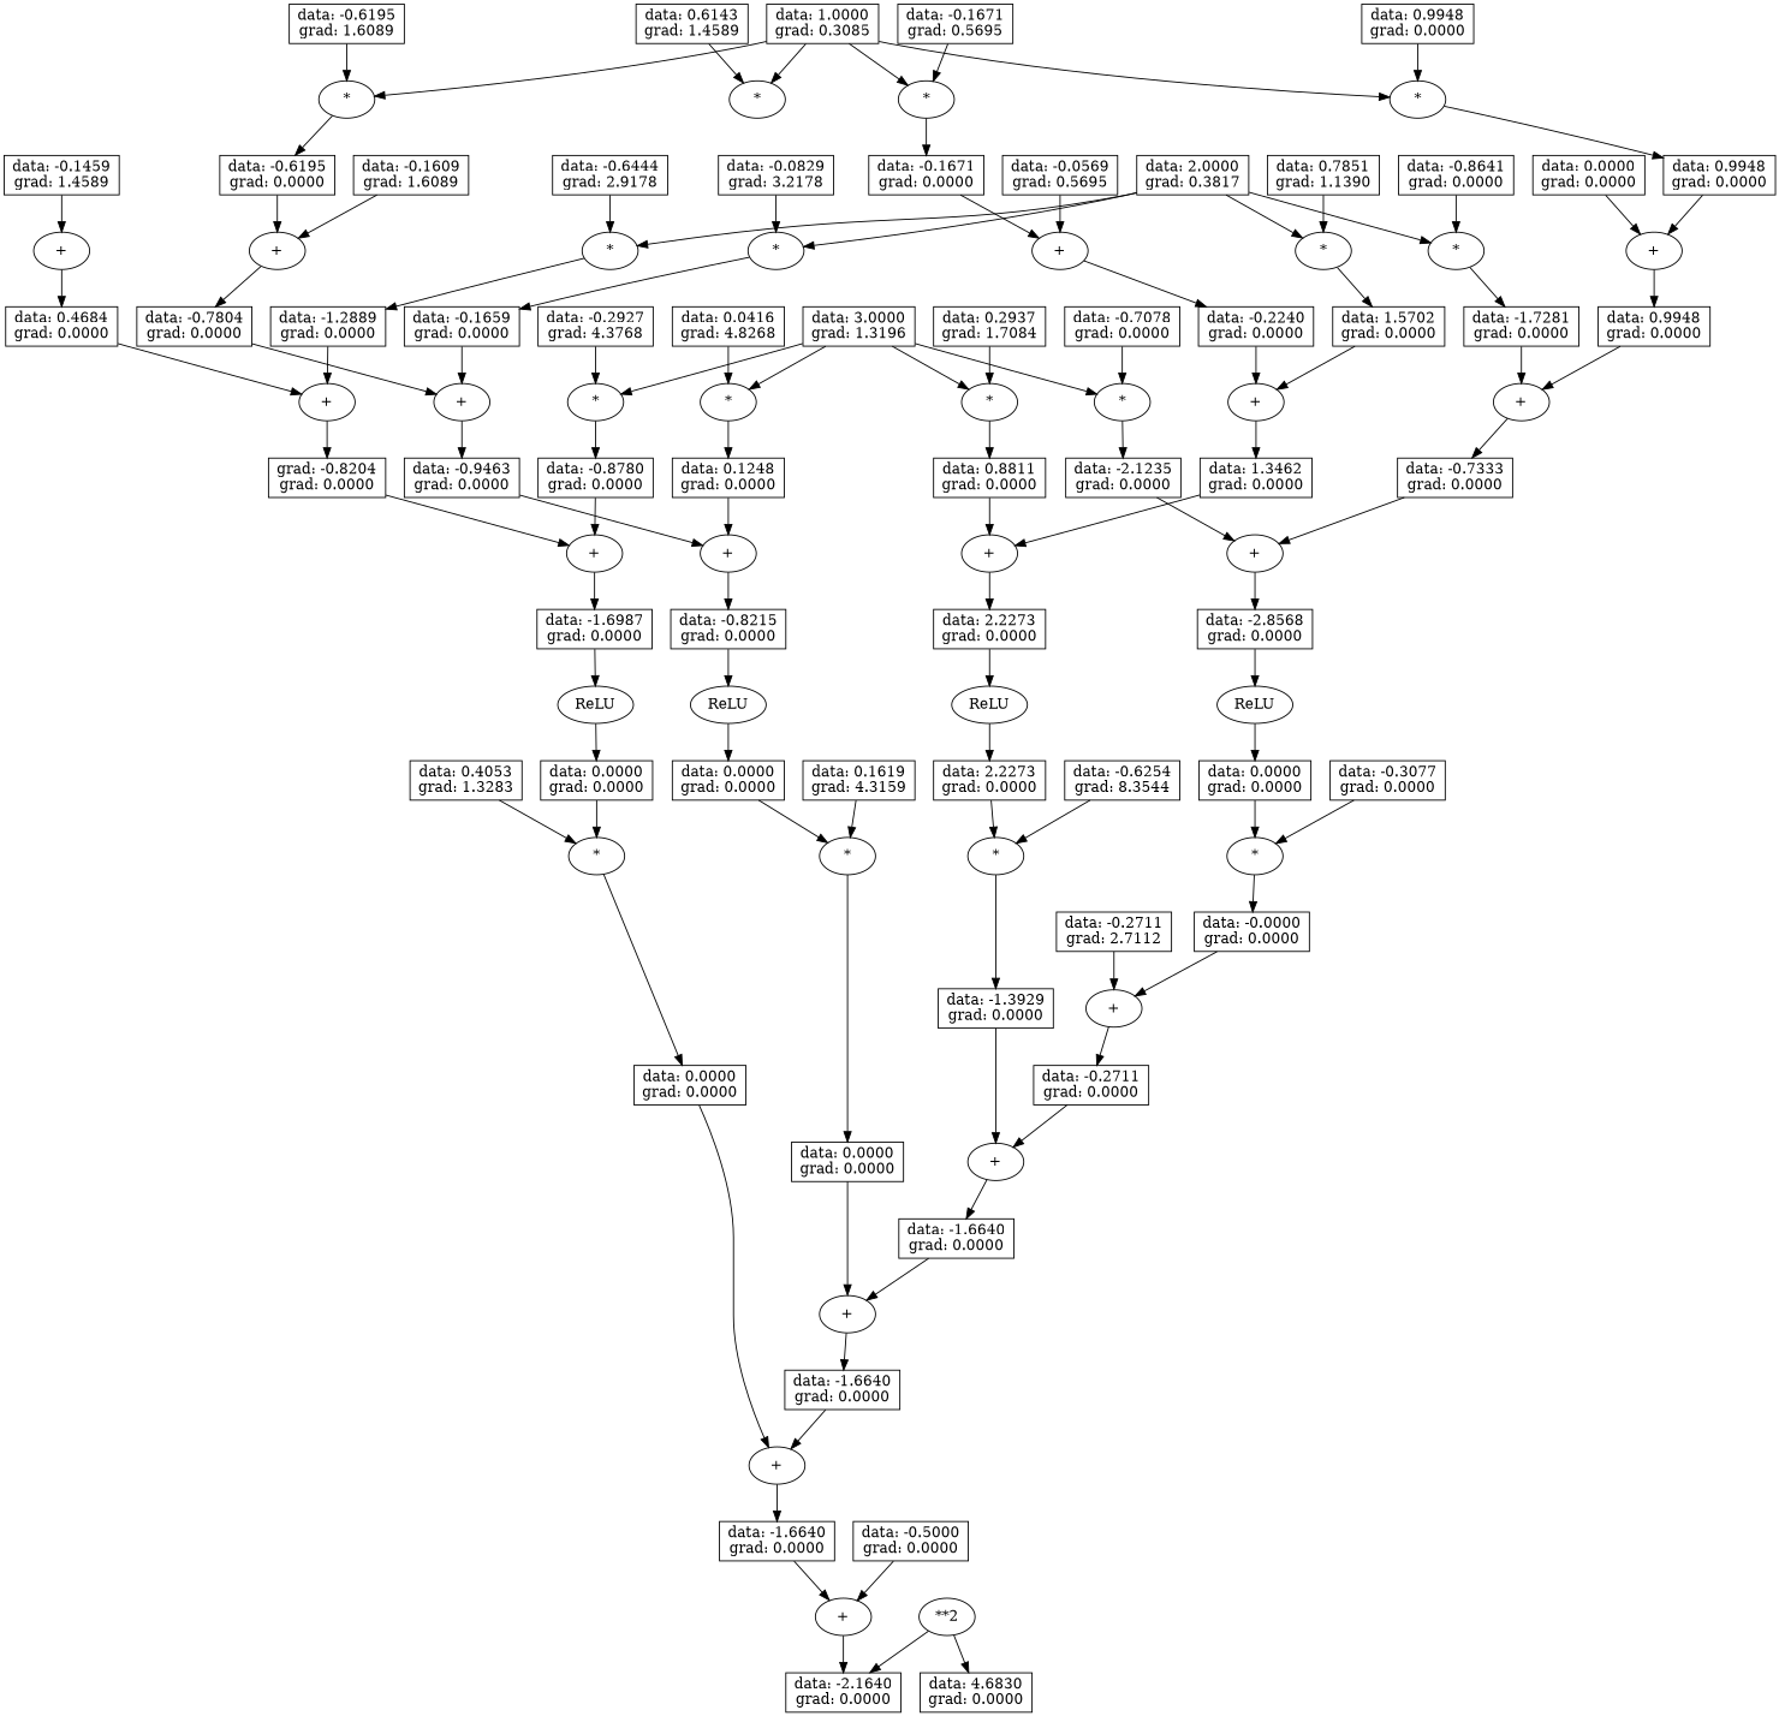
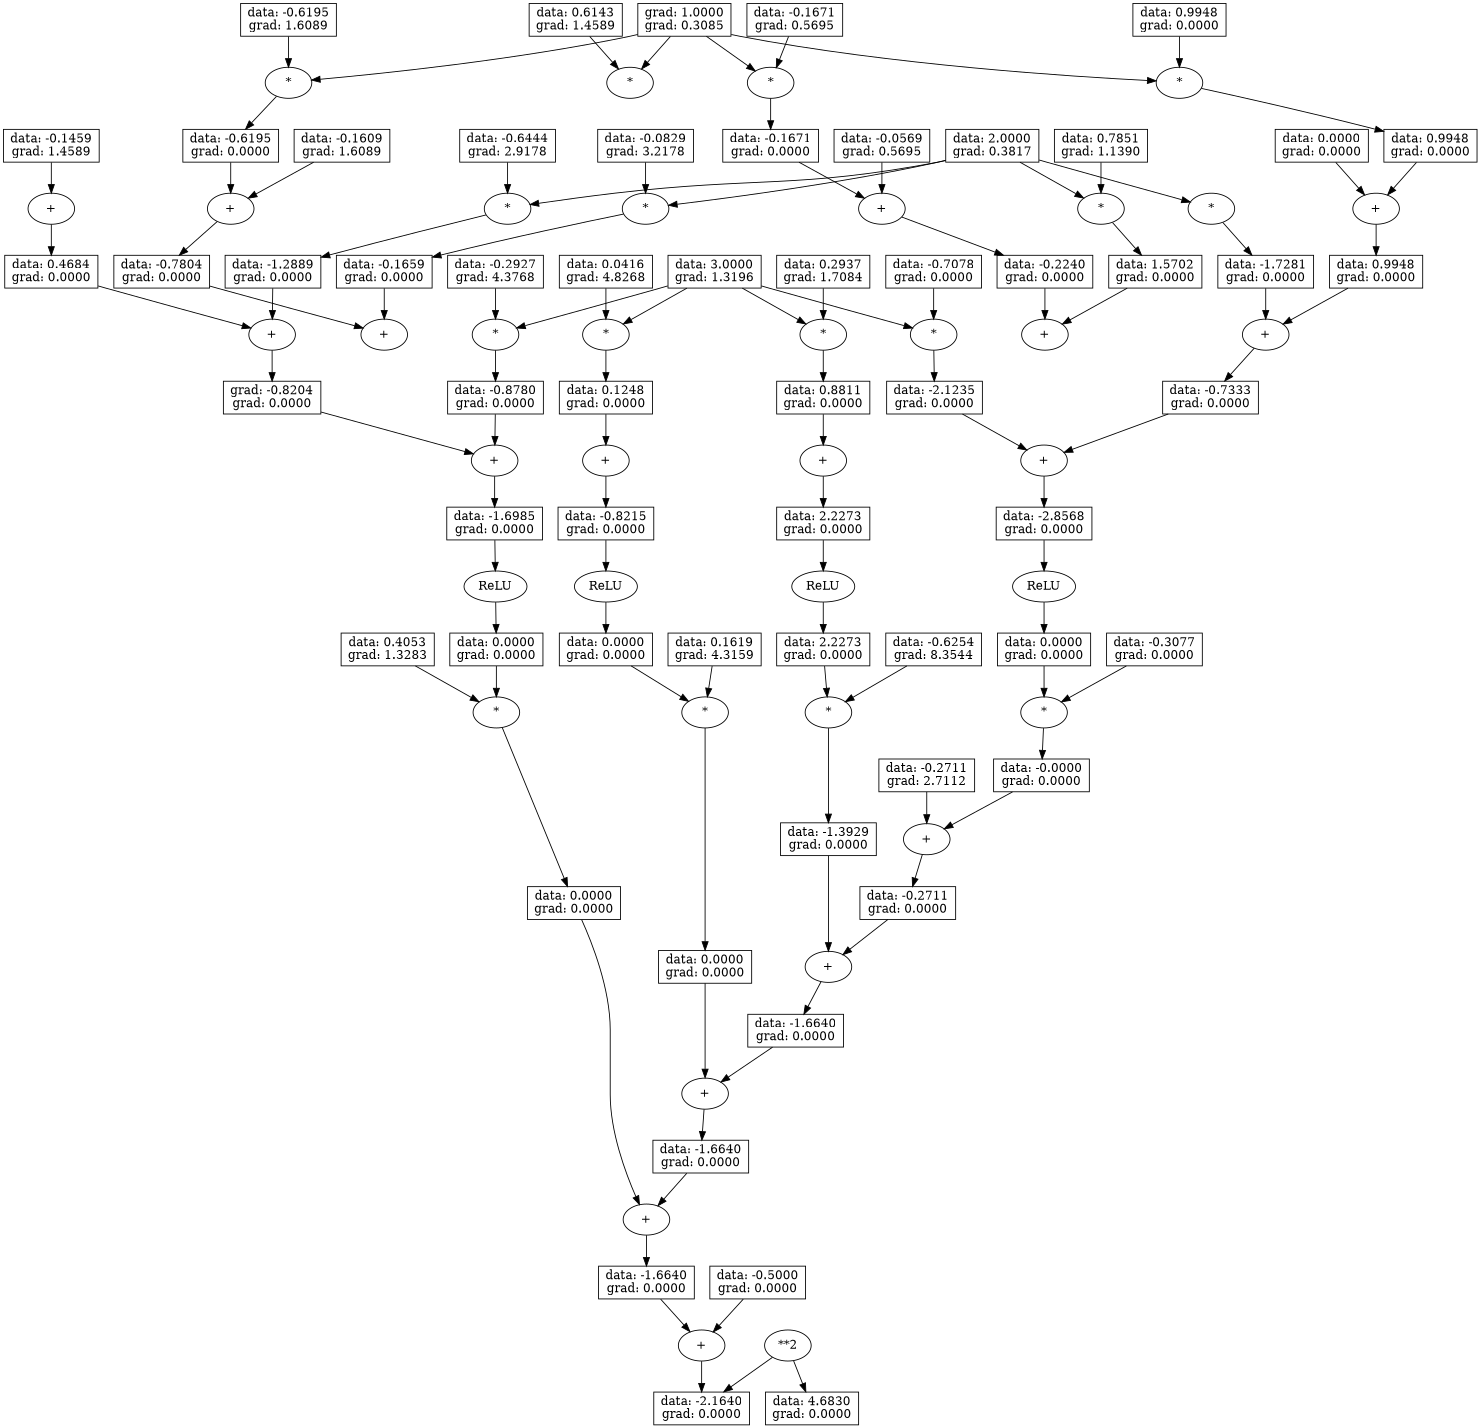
  strict digraph {
    node [shape=box]
    n1 [label="data: -0.1671\ngrad: 0.5695"]
    n2 [label="*" shape=ellipse]
    n3 [label="data: -0.1671\ngrad: 0.0000"]
    n4 [label="data: -0.0569\ngrad: 0.5695"]
    n5 [label="+" shape=ellipse]
    n6 [label="data: -0.2240\ngrad: 0.0000"]
    n7 [label="data: 0.2937\ngrad: 1.7084"]
    n8 [label="*" shape=ellipse]
    n9 [label="data: 0.8811\ngrad: 0.0000"]
    n10 [label="+" shape=ellipse]
    n11 [label="data: 0.4684\ngrad: 0.0000"]
    n12 [label="*" shape=ellipse]
-   n13 [label="data: 1.0000\ngrad: 0.3085"]
+   n13 [label="grad: 1.0000\ngrad: 0.3085"]
    n14 [label="*" shape=ellipse]
    n15 [label="*" shape=ellipse]
    n16 [label="data: 0.9948\ngrad: 0.0000"]
    n17 [label="data: -0.6195\ngrad: 0.0000"]
    n18 [label="data: 0.6143\ngrad: 1.4589"]
    n19 [label="data: -1.6640\ngrad: 0.0000"]
    n20 [label="+" shape=ellipse]
    n21 [label="data: -1.6640\ngrad: 0.0000"]
    n22 [label="+" shape=ellipse]
    n23 [label="data: -1.6640\ngrad: 0.0000"]
    n24 [label="data: 0.0000\ngrad: 0.0000"]
-   n25 [label="data: 1.3462\ngrad: 0.0000"]
    n26 [label="+" shape=ellipse]
    n27 [label="data: 2.2273\ngrad: 0.0000"]
    n28 [label="+" shape=ellipse]
    n29 [label="data: 1.5702\ngrad: 0.0000"]
    n30 [label="data: -0.6195\ngrad: 1.6089"]
    n31 [label="data: -0.1609\ngrad: 1.6089"]
    n32 [label="+" shape=ellipse]
    n33 [label="data: -0.7804\ngrad: 0.0000"]
    n34 [label="data: -0.0829\ngrad: 3.2178"]
    n35 [label="*" shape=ellipse]
    n36 [label="data: -0.1659\ngrad: 0.0000"]
    n37 [label="+" shape=ellipse]
    n38 [label="grad: -0.8204\ngrad: 0.0000"]
    n39 [label="data: -0.1459\ngrad: 1.4589"]
    n40 [label="+" shape=ellipse]
    n41 [label="data: 0.9948\ngrad: 0.0000"]
    n42 [label="data: 0.9948\ngrad: 0.0000"]
    n43 [label="data: 3.0000\ngrad: 1.3196"]
    n44 [label="*" shape=ellipse]
    n45 [label="*" shape=ellipse]
    n46 [label="*" shape=ellipse]
    n47 [label="data: -0.8780\ngrad: 0.0000"]
    n48 [label="data: -2.1235\ngrad: 0.0000"]
    n49 [label="data: 0.1248\ngrad: 0.0000"]
    n50 [label="data: 0.0416\ngrad: 4.8268"]
    n51 [label="data: 0.0000\ngrad: 0.0000"]
    n52 [label="*" shape=ellipse]
    n53 [label="data: 0.4053\ngrad: 1.3283"]
    n54 [label="data: 0.0000\ngrad: 0.0000"]
    n55 [label="data: -1.2889\ngrad: 0.0000"]
    n56 [label="*" shape=ellipse]
    n57 [label="data: -0.6444\ngrad: 2.9178"]
    n58 [label="data: 2.0000\ngrad: 0.3817"]
    n59 [label="*" shape=ellipse]
    n60 [label="*" shape=ellipse]
    n61 [label="data: -1.7281\ngrad: 0.0000"]
    n62 [label="+" shape=ellipse]
    n63 [label="data: -2.1640\ngrad: 0.0000"]
    n64 [label="+" shape=ellipse]
    n65 [label="data: -0.7333\ngrad: 0.0000"]
    n66 [label="data: 0.0000\ngrad: 0.0000"]
    n67 [label=ReLU shape=ellipse]
    n68 [label="data: 2.2273\ngrad: 0.0000"]
    n69 [label="**2" shape=ellipse]
    n70 [label="data: 4.6830\ngrad: 0.0000"]
    n71 [label="data: -0.5000\ngrad: 0.0000"]
    n72 [label="*" shape=ellipse]
    n73 [label="data: -1.3929\ngrad: 0.0000"]
    n74 [label="data: -0.2927\ngrad: 4.3768"]
    n75 [label="+" shape=ellipse]
-   n76 [label="data: -1.6987\ngrad: 0.0000"]
-   n77 [label="data: -0.8641\ngrad: 0.0000"]
+   n76 [label="data: -1.6985\ngrad: 0.0000"]
    n78 [label="data: -0.3077\ngrad: 0.0000"]
    n79 [label="*" shape=ellipse]
    n80 [label="data: -0.0000\ngrad: 0.0000"]
    n81 [label="data: 0.7851\ngrad: 1.1390"]
    n82 [label="data: -0.2711\ngrad: 2.7112"]
    n83 [label="+" shape=ellipse]
    n84 [label="data: -0.2711\ngrad: 0.0000"]
    n85 [label="data: -0.6254\ngrad: 8.3544"]
    n86 [label="data: 0.1619\ngrad: 4.3159"]
    n87 [label="*" shape=ellipse]
    n88 [label="+" shape=ellipse]
    n89 [label="data: -2.8568\ngrad: 0.0000"]
    n90 [label=ReLU shape=ellipse]
    n91 [label="+" shape=ellipse]
-   n92 [label="data: -0.9463\ngrad: 0.0000"]
    n93 [label="data: -0.7078\ngrad: 0.0000"]
    n94 [label="data: 0.0000\ngrad: 0.0000"]
    n95 [label=ReLU shape=ellipse]
    n96 [label="+" shape=ellipse]
    n97 [label="+" shape=ellipse]
    n98 [label="data: -0.8215\ngrad: 0.0000"]
    n99 [label=ReLU shape=ellipse]
    n100 [label="data: 0.0000\ngrad: 0.0000"]
    n1 -> n2
    n2 -> n3
    n3 -> n5
    n4 -> n5
    n5 -> n6
    n6 -> n28
    n7 -> n8
    n8 -> n9
    n9 -> n26
    n10 -> n11
    n11 -> n37
    n13 -> n2
    n13 -> n12
    n13 -> n14
    n13 -> n15
    n14 -> n16
    n15 -> n17
    n16 -> n40
    n17 -> n32
    n18 -> n12
    n19 -> n20
    n20 -> n21
    n21 -> n62
    n22 -> n19
    n23 -> n22
    n24 -> n22
-   n25 -> n26
    n26 -> n27
    n27 -> n67
-   n28 -> n25
    n29 -> n28
    n30 -> n15
    n31 -> n32
    n32 -> n33
    n33 -> n91
    n34 -> n35
    n35 -> n36
    n36 -> n91
    n37 -> n38
    n38 -> n75
    n39 -> n10
    n40 -> n41
    n41 -> n64
    n42 -> n14
    n43 -> n8
    n43 -> n44
    n43 -> n45
    n43 -> n46
    n44 -> n47
    n45 -> n48
    n46 -> n49
    n47 -> n75
    n48 -> n88
    n49 -> n97
    n50 -> n46
    n51 -> n20
    n52 -> n51
    n53 -> n52
    n54 -> n52
    n55 -> n37
    n56 -> n55
    n57 -> n56
    n58 -> n35
    n58 -> n56
    n58 -> n59
    n58 -> n60
    n59 -> n61
    n60 -> n29
    n61 -> n64
    n62 -> n63
    n64 -> n65
    n65 -> n88
    n66 -> n40
    n67 -> n68
    n68 -> n72
    n69 -> n63
    n69 -> n70
    n71 -> n62
    n72 -> n73
    n73 -> n96
    n74 -> n44
    n75 -> n76
    n76 -> n90
-   n77 -> n59
    n78 -> n79
    n79 -> n80
    n80 -> n83
    n81 -> n60
    n82 -> n83
    n83 -> n84
    n84 -> n96
    n85 -> n72
    n86 -> n87
    n87 -> n24
    n88 -> n89
    n89 -> n95
    n90 -> n54
-   n91 -> n92
-   n92 -> n97
    n93 -> n45
    n94 -> n79
    n95 -> n94
    n96 -> n23
    n97 -> n98
    n98 -> n99
    n99 -> n100
    n100 -> n87
  }
